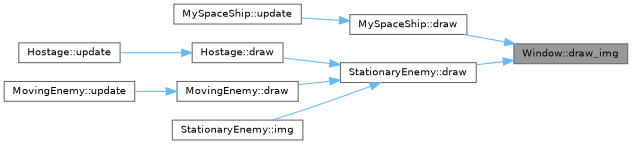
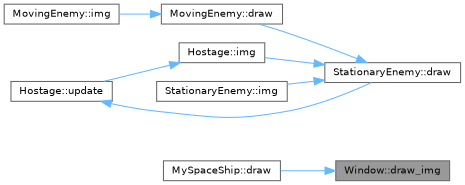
  digraph {
    rankdir=RL
    node [color=grey40 fillcolor=white fontname=Helvetica fontsize=10 shape=box style=filled]
    edge [color=steelblue1 dir=back fontname=Helvetica fontsize=10 labelfontname=Helvetica labelfontsize=10 style=solid]
    n1 [color=gray40 fillcolor=grey60 fontcolor=black height=0.2 label="Window::draw_img" width=0.4]
    n2 [height=0.2 label="MySpaceShip::draw" width=0.4]
    n3 [height=0.2 label="StationaryEnemy::draw" width=0.4]
-   n4 [height=0.2 label="Hostage::draw" width=0.4]
+   n4 [height=0.2 label="Hostage::img" width=0.4]
    n5 [height=0.2 label="Hostage::update" width=0.4]
    n6 [height=0.2 label="MovingEnemy::draw" width=0.4]
-   n7 [height=0.2 label="MovingEnemy::update" width=0.4]
-   n8 [height=0.2 label="MySpaceShip::update" width=0.4]
+   n7 [height=0.2 label="MovingEnemy::img" width=0.4]
    n9 [height=0.2 label="StationaryEnemy::img" width=0.4]
    n1 -> n2
-   n1 -> n3
-   n2 -> n8
+   n5 -> n3
    n3 -> n4
    n3 -> n6
    n3 -> n9
    n4 -> n5
    n6 -> n7
  }
